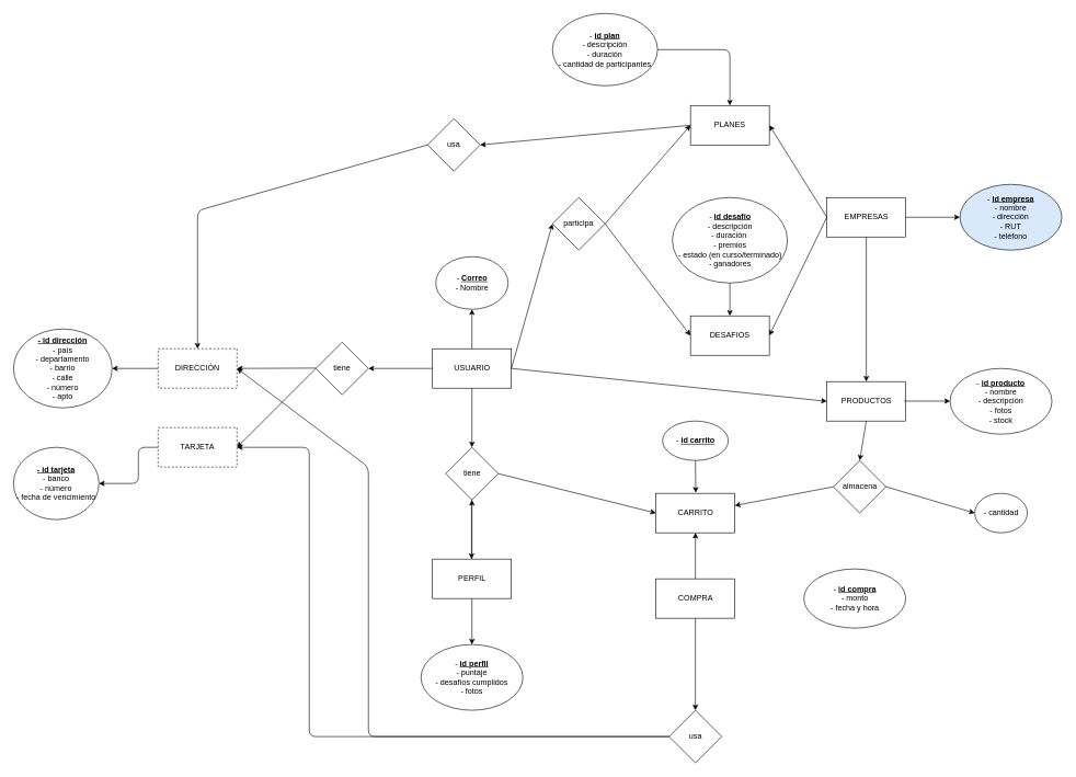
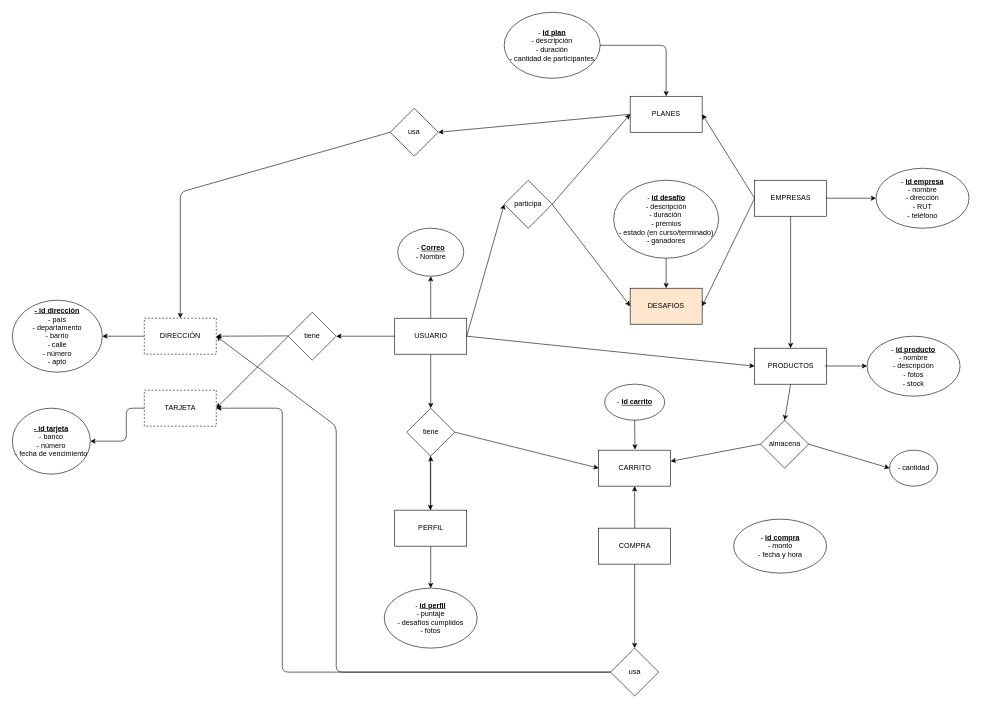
  <mxCell id="0" />
  <mxCell id="1" parent="0" />
  <mxCell id="2" value="USUARIO" style="rounded=0;whiteSpace=wrap;html=1;" vertex="1" parent="1"><mxGeometry x="657.5" y="530" width="120" height="60" as="geometry" /></mxCell>
  <mxCell id="3" value="PLANES" style="rounded=0;whiteSpace=wrap;html=1;" vertex="1" parent="1"><mxGeometry x="1050" y="160" width="120" height="60" as="geometry" /></mxCell>
- <mxCell id="4" value="DESAFIOS" style="rounded=0;whiteSpace=wrap;html=1;" vertex="1" parent="1"><mxGeometry x="1050" y="480" width="120" height="60" as="geometry" /></mxCell>
+ <mxCell id="4" value="DESAFIOS" style="rounded=0;whiteSpace=wrap;html=1;fillColor=#ffe6cc;" vertex="1" parent="1"><mxGeometry x="1050" y="480" width="120" height="60" as="geometry" /></mxCell>
  <mxCell id="5" value="CARRITO" style="rounded=0;whiteSpace=wrap;html=1;" vertex="1" parent="1"><mxGeometry x="997.5" y="750" width="120" height="60" as="geometry" /></mxCell>
  <mxCell id="6" value="" style="endArrow=classic;html=1;exitX=1;exitY=0.5;exitDx=0;exitDy=0;entryX=0;entryY=0.5;entryDx=0;entryDy=0;" edge="1" parent="1" source="40" target="3"><mxGeometry width="50" height="50" relative="1" as="geometry"><mxPoint x="807.5" y="530" as="sourcePoint" /><mxPoint x="857.5" y="480" as="targetPoint" /></mxGeometry></mxCell>
  <mxCell id="7" value="" style="endArrow=classic;html=1;exitX=1;exitY=0.5;exitDx=0;exitDy=0;entryX=0;entryY=0.5;entryDx=0;entryDy=0;" edge="1" parent="1" source="40" target="4"><mxGeometry width="50" height="50" relative="1" as="geometry"><mxPoint x="787.5" y="570" as="sourcePoint" /><mxPoint x="1007.5" y="380" as="targetPoint" /></mxGeometry></mxCell>
  <mxCell id="8" value="EMPRESAS" style="rounded=0;whiteSpace=wrap;html=1;" vertex="1" parent="1"><mxGeometry x="1257.5" y="300" width="120" height="60" as="geometry" /></mxCell>
  <mxCell id="9" value="" style="endArrow=classic;html=1;exitX=0;exitY=0.5;exitDx=0;exitDy=0;entryX=1;entryY=0.5;entryDx=0;entryDy=0;" edge="1" parent="1" source="8" target="3"><mxGeometry width="50" height="50" relative="1" as="geometry"><mxPoint x="997.5" y="540" as="sourcePoint" /><mxPoint x="1047.5" y="490" as="targetPoint" /></mxGeometry></mxCell>
  <mxCell id="10" value="PRODUCTOS" style="rounded=0;whiteSpace=wrap;html=1;" vertex="1" parent="1"><mxGeometry x="1257.5" y="580" width="120" height="60" as="geometry" /></mxCell>
  <mxCell id="11" value="" style="endArrow=classic;html=1;entryX=1;entryY=0.5;entryDx=0;entryDy=0;exitX=0;exitY=0.5;exitDx=0;exitDy=0;" edge="1" parent="1" source="8" target="4"><mxGeometry width="50" height="50" relative="1" as="geometry"><mxPoint x="1257.5" y="370" as="sourcePoint" /><mxPoint x="1127.5" y="380" as="targetPoint" /></mxGeometry></mxCell>
  <mxCell id="12" value="" style="endArrow=classic;html=1;exitX=0.5;exitY=1;exitDx=0;exitDy=0;entryX=0.5;entryY=0;entryDx=0;entryDy=0;" edge="1" parent="1" source="8" target="10"><mxGeometry width="50" height="50" relative="1" as="geometry"><mxPoint x="1267.5" y="380" as="sourcePoint" /><mxPoint x="1317.5" y="560" as="targetPoint" /></mxGeometry></mxCell>
  <mxCell id="13" value="" style="endArrow=classic;html=1;entryX=0.5;entryY=0;entryDx=0;entryDy=0;exitX=0.5;exitY=1;exitDx=0;exitDy=0;" edge="1" parent="1" source="10" target="52"><mxGeometry width="50" height="50" relative="1" as="geometry"><mxPoint x="1317.5" y="620" as="sourcePoint" /><mxPoint x="1247.5" y="650" as="targetPoint" /></mxGeometry></mxCell>
  <mxCell id="14" value="" style="endArrow=classic;html=1;entryX=0;entryY=0.5;entryDx=0;entryDy=0;exitX=1;exitY=0.5;exitDx=0;exitDy=0;" edge="1" parent="1" source="23" target="5"><mxGeometry width="50" height="50" relative="1" as="geometry"><mxPoint x="777.5" y="560" as="sourcePoint" /><mxPoint x="1007.5" y="510" as="targetPoint" /></mxGeometry></mxCell>
  <mxCell id="15" value="" style="endArrow=classic;html=1;entryX=0;entryY=0.5;entryDx=0;entryDy=0;" edge="1" parent="1" target="10"><mxGeometry width="50" height="50" relative="1" as="geometry"><mxPoint x="777.5" y="560" as="sourcePoint" /><mxPoint x="1007.5" y="750" as="targetPoint" /></mxGeometry></mxCell>
  <mxCell id="16" style="edgeStyle=orthogonalEdgeStyle;rounded=0;orthogonalLoop=1;jettySize=auto;html=1;entryX=0.5;entryY=1;entryDx=0;entryDy=0;exitX=0.5;exitY=0;exitDx=0;exitDy=0;" edge="1" parent="1" source="17" target="5"><mxGeometry relative="1" as="geometry"><mxPoint x="1058" y="810" as="targetPoint" /></mxGeometry></mxCell>
  <mxCell id="17" value="COMPRA" style="rounded=0;whiteSpace=wrap;html=1;" vertex="1" parent="1"><mxGeometry x="997.5" y="880" width="120" height="60" as="geometry" /></mxCell>
- <mxCell id="18" value="- &lt;u&gt;&lt;b&gt;Correo&lt;/b&gt;&lt;/u&gt;&lt;br&gt;- Nombre&lt;br&gt;" style="ellipse;whiteSpace=wrap;html=1;" vertex="1" parent="1"><mxGeometry x="662.5" y="390" width="110" height="80" as="geometry" /></mxCell>
+ <mxCell id="18" value="- &lt;u&gt;&lt;b&gt;Correo&lt;/b&gt;&lt;/u&gt;&lt;br&gt;- Nombre&lt;br&gt;" style="ellipse;whiteSpace=wrap;html=1;" vertex="1" parent="1"><mxGeometry x="662.5" y="380" width="110" height="80" as="geometry" /></mxCell>
  <mxCell id="19" value="" style="edgeStyle=orthogonalEdgeStyle;rounded=0;orthogonalLoop=1;jettySize=auto;html=1;" edge="1" parent="1" source="20" target="23"><mxGeometry relative="1" as="geometry" /></mxCell>
  <mxCell id="20" value="PERFIL" style="rounded=0;whiteSpace=wrap;html=1;" vertex="1" parent="1"><mxGeometry x="657.5" y="850" width="120" height="60" as="geometry" /></mxCell>
  <mxCell id="21" value="" style="endArrow=classic;html=1;exitX=0.5;exitY=1;exitDx=0;exitDy=0;" edge="1" parent="1" source="2" target="23"><mxGeometry width="50" height="50" relative="1" as="geometry"><mxPoint x="787.5" y="570" as="sourcePoint" /><mxPoint x="717.5" y="720" as="targetPoint" /></mxGeometry></mxCell>
  <mxCell id="22" value="- &lt;u style=&quot;font-weight: bold&quot;&gt;id perfil&lt;/u&gt;&lt;br&gt;- puntaje&lt;br&gt;- desafíos cumplidos&lt;br&gt;- fotos" style="ellipse;whiteSpace=wrap;html=1;" vertex="1" parent="1"><mxGeometry x="640" y="980" width="155" height="100" as="geometry" /></mxCell>
  <mxCell id="23" value="tiene" style="rhombus;whiteSpace=wrap;html=1;" vertex="1" parent="1"><mxGeometry x="677.5" y="680" width="80" height="80" as="geometry" /></mxCell>
  <mxCell id="24" value="" style="endArrow=classic;html=1;exitX=0.5;exitY=1;exitDx=0;exitDy=0;" edge="1" parent="1"><mxGeometry width="50" height="50" relative="1" as="geometry"><mxPoint x="716.91" y="760" as="sourcePoint" /><mxPoint x="716.91" y="850" as="targetPoint" /></mxGeometry></mxCell>
  <mxCell id="25" value="" style="endArrow=classic;html=1;exitX=0.5;exitY=1;exitDx=0;exitDy=0;entryX=0.5;entryY=0;entryDx=0;entryDy=0;" edge="1" parent="1" source="20" target="22"><mxGeometry width="50" height="50" relative="1" as="geometry"><mxPoint x="726.91" y="770" as="sourcePoint" /><mxPoint x="726.91" y="860" as="targetPoint" /></mxGeometry></mxCell>
  <mxCell id="26" value="tiene" style="rhombus;whiteSpace=wrap;html=1;" vertex="1" parent="1"><mxGeometry x="480" y="520" width="80" height="80" as="geometry" /></mxCell>
  <mxCell id="27" value="" style="endArrow=classic;html=1;exitX=0;exitY=0.5;exitDx=0;exitDy=0;entryX=1;entryY=0.5;entryDx=0;entryDy=0;" edge="1" parent="1" source="2" target="26"><mxGeometry width="50" height="50" relative="1" as="geometry"><mxPoint x="727.5" y="600" as="sourcePoint" /><mxPoint x="727.5" y="690" as="targetPoint" /></mxGeometry></mxCell>
  <mxCell id="28" value="DIRECCIÓN" style="rounded=0;whiteSpace=wrap;html=1;dashed=1;" vertex="1" parent="1"><mxGeometry x="240" y="530" width="120" height="60" as="geometry" /></mxCell>
  <mxCell id="29" value="" style="endArrow=classic;html=1;exitX=0;exitY=0.5;exitDx=0;exitDy=0;entryX=1;entryY=0.5;entryDx=0;entryDy=0;" edge="1" parent="1" target="28"><mxGeometry width="50" height="50" relative="1" as="geometry"><mxPoint x="480" y="559.5" as="sourcePoint" /><mxPoint x="382.5" y="559.5" as="targetPoint" /></mxGeometry></mxCell>
  <mxCell id="30" value="TARJETA" style="rounded=0;whiteSpace=wrap;html=1;dashed=1;" vertex="1" parent="1"><mxGeometry x="240" y="650" width="120" height="60" as="geometry" /></mxCell>
  <mxCell id="31" value="" style="endArrow=classic;html=1;exitX=0;exitY=0.5;exitDx=0;exitDy=0;entryX=1;entryY=0.5;entryDx=0;entryDy=0;" edge="1" parent="1" source="26" target="30"><mxGeometry width="50" height="50" relative="1" as="geometry"><mxPoint x="490" y="569.5" as="sourcePoint" /><mxPoint x="370" y="570" as="targetPoint" /></mxGeometry></mxCell>
  <mxCell id="32" value="" style="endArrow=classic;html=1;exitX=0.5;exitY=0;exitDx=0;exitDy=0;entryX=0.5;entryY=1;entryDx=0;entryDy=0;" edge="1" parent="1" source="2" target="18"><mxGeometry width="50" height="50" relative="1" as="geometry"><mxPoint x="627.5" y="460" as="sourcePoint" /><mxPoint x="530" y="460" as="targetPoint" /></mxGeometry></mxCell>
  <mxCell id="33" value="usa" style="rhombus;whiteSpace=wrap;html=1;" vertex="1" parent="1"><mxGeometry x="650" y="180" width="80" height="80" as="geometry" /></mxCell>
  <mxCell id="34" value="" style="endArrow=classic;html=1;exitX=0;exitY=0.5;exitDx=0;exitDy=0;entryX=1;entryY=0.5;entryDx=0;entryDy=0;" edge="1" parent="1" source="3" target="33"><mxGeometry width="50" height="50" relative="1" as="geometry"><mxPoint x="787.5" y="340" as="sourcePoint" /><mxPoint x="997.5" y="100" as="targetPoint" /></mxGeometry></mxCell>
  <mxCell id="35" value="" style="endArrow=classic;html=1;entryX=0.5;entryY=0;entryDx=0;entryDy=0;exitX=0;exitY=0.5;exitDx=0;exitDy=0;" edge="1" parent="1" source="33" target="28"><mxGeometry width="50" height="50" relative="1" as="geometry"><mxPoint x="448" y="310" as="sourcePoint" /><mxPoint x="20" y="310" as="targetPoint" /><Array as="points"><mxPoint x="300" y="320" /></Array></mxGeometry></mxCell>
- <mxCell id="36" value="- &lt;u style=&quot;font-weight: bold&quot;&gt;id empresa&lt;/u&gt;&lt;br&gt;- nombre&lt;br&gt;- dirección&lt;br&gt;- RUT&lt;br&gt;- teléfono" style="ellipse;whiteSpace=wrap;html=1;fillColor=#dae8fc;" vertex="1" parent="1"><mxGeometry x="1460" y="280" width="155" height="100" as="geometry" /></mxCell>
+ <mxCell id="36" value="- &lt;u style=&quot;font-weight: bold&quot;&gt;id empresa&lt;/u&gt;&lt;br&gt;- nombre&lt;br&gt;- dirección&lt;br&gt;- RUT&lt;br&gt;- teléfono" style="ellipse;whiteSpace=wrap;html=1;" vertex="1" parent="1"><mxGeometry x="1460" y="280" width="155" height="100" as="geometry" /></mxCell>
  <mxCell id="37" value="" style="endArrow=classic;html=1;entryX=0;entryY=0.5;entryDx=0;entryDy=0;exitX=1;exitY=0.5;exitDx=0;exitDy=0;" edge="1" parent="1" source="8" target="36"><mxGeometry width="50" height="50" relative="1" as="geometry"><mxPoint x="1380" y="370" as="sourcePoint" /><mxPoint x="1127.5" y="510" as="targetPoint" /></mxGeometry></mxCell>
  <mxCell id="38" value="- &lt;u style=&quot;font-weight: bold&quot;&gt;id producto&lt;/u&gt;&lt;br&gt;- nombre&lt;br&gt;- descripción&lt;br&gt;- fotos&lt;br&gt;- stock" style="ellipse;whiteSpace=wrap;html=1;" vertex="1" parent="1"><mxGeometry x="1445" y="560" width="155" height="100" as="geometry" /></mxCell>
  <mxCell id="39" value="" style="endArrow=classic;html=1;entryX=0;entryY=0.5;entryDx=0;entryDy=0;" edge="1" parent="1"><mxGeometry width="50" height="50" relative="1" as="geometry"><mxPoint x="1375" y="609.66" as="sourcePoint" /><mxPoint x="1445" y="609.66" as="targetPoint" /></mxGeometry></mxCell>
  <mxCell id="40" value="participa" style="rhombus;whiteSpace=wrap;html=1;" vertex="1" parent="1"><mxGeometry x="840" y="300" width="80" height="80" as="geometry" /></mxCell>
  <mxCell id="41" value="" style="endArrow=classic;html=1;entryX=0;entryY=0.5;entryDx=0;entryDy=0;exitX=1;exitY=0.5;exitDx=0;exitDy=0;" edge="1" parent="1" source="2" target="40"><mxGeometry width="50" height="50" relative="1" as="geometry"><mxPoint x="770" y="610" as="sourcePoint" /><mxPoint x="1250" y="660" as="targetPoint" /></mxGeometry></mxCell>
  <mxCell id="42" value="- &lt;u style=&quot;font-weight: bold&quot;&gt;id plan&lt;/u&gt;&lt;br&gt;- descripción&lt;br&gt;- duración&lt;br&gt;- cantidad de participantes&lt;br&gt;" style="ellipse;whiteSpace=wrap;html=1;" vertex="1" parent="1"><mxGeometry x="840" y="20" width="160" height="110" as="geometry" /></mxCell>
  <mxCell id="43" value="" style="endArrow=classic;html=1;exitX=1;exitY=0.5;exitDx=0;exitDy=0;entryX=0.5;entryY=0;entryDx=0;entryDy=0;" edge="1" parent="1" source="42" target="3"><mxGeometry width="50" height="50" relative="1" as="geometry"><mxPoint x="1040" y="70" as="sourcePoint" /><mxPoint x="1090" y="20" as="targetPoint" /><Array as="points"><mxPoint x="1110" y="75" /></Array></mxGeometry></mxCell>
  <mxCell id="44" value="- &lt;u style=&quot;font-weight: bold&quot;&gt;id desafío&lt;/u&gt;&lt;br&gt;- descripción&lt;br&gt;- duración&amp;nbsp;&lt;br&gt;- premios&lt;br&gt;- estado (en curso/terminado)&lt;br&gt;- ganadores" style="ellipse;whiteSpace=wrap;html=1;" vertex="1" parent="1"><mxGeometry x="1022.5" y="300" width="175" height="130" as="geometry" /></mxCell>
  <mxCell id="45" value="" style="endArrow=classic;html=1;exitX=0.5;exitY=1;exitDx=0;exitDy=0;entryX=0.5;entryY=0;entryDx=0;entryDy=0;" edge="1" parent="1" source="44" target="4"><mxGeometry width="50" height="50" relative="1" as="geometry"><mxPoint x="1200" y="360" as="sourcePoint" /><mxPoint x="1110" y="450" as="targetPoint" /></mxGeometry></mxCell>
  <mxCell id="46" value="&lt;b&gt;&lt;u&gt;- id dirección&lt;/u&gt;&lt;/b&gt;&lt;br&gt;- país&lt;br&gt;- departamento&lt;br&gt;- barrio&lt;br&gt;- calle&lt;br&gt;- número&lt;br&gt;- apto" style="ellipse;whiteSpace=wrap;html=1;" vertex="1" parent="1"><mxGeometry x="20" y="500" width="150" height="120" as="geometry" /></mxCell>
  <mxCell id="47" value="" style="endArrow=classic;html=1;exitX=0;exitY=0.5;exitDx=0;exitDy=0;entryX=1;entryY=0.5;entryDx=0;entryDy=0;" edge="1" parent="1" source="28" target="46"><mxGeometry width="50" height="50" relative="1" as="geometry"><mxPoint x="230" y="480" as="sourcePoint" /><mxPoint x="110" y="480.5" as="targetPoint" /></mxGeometry></mxCell>
  <mxCell id="48" value="&lt;b&gt;&lt;u&gt;- id tarjeta&lt;br&gt;&lt;/u&gt;&lt;/b&gt;- banco&lt;br&gt;- número&lt;br&gt;- fecha de vencimiento" style="ellipse;whiteSpace=wrap;html=1;" vertex="1" parent="1"><mxGeometry x="20" y="680" width="130" height="110" as="geometry" /></mxCell>
  <mxCell id="49" value="" style="endArrow=classic;html=1;exitX=0;exitY=0.5;exitDx=0;exitDy=0;entryX=1;entryY=0.5;entryDx=0;entryDy=0;" edge="1" parent="1" source="30" target="48"><mxGeometry width="50" height="50" relative="1" as="geometry"><mxPoint x="230" y="680" as="sourcePoint" /><mxPoint x="160" y="680" as="targetPoint" /><Array as="points"><mxPoint x="210" y="680" /><mxPoint x="210" y="735" /></Array></mxGeometry></mxCell>
  <mxCell id="50" value="- &lt;u style=&quot;font-weight: bold&quot;&gt;id carrito&lt;/u&gt;" style="ellipse;whiteSpace=wrap;html=1;" vertex="1" parent="1"><mxGeometry x="1007.5" y="640" width="100" height="60" as="geometry" /></mxCell>
  <mxCell id="51" value="" style="endArrow=classic;html=1;exitX=0.5;exitY=1;exitDx=0;exitDy=0;" edge="1" parent="1" source="50"><mxGeometry width="50" height="50" relative="1" as="geometry"><mxPoint x="1220" y="800" as="sourcePoint" /><mxPoint x="1058" y="749" as="targetPoint" /></mxGeometry></mxCell>
  <mxCell id="52" value="almacena" style="rhombus;whiteSpace=wrap;html=1;" vertex="1" parent="1"><mxGeometry x="1267.5" y="700" width="80" height="80" as="geometry" /></mxCell>
  <mxCell id="53" value="" style="endArrow=classic;html=1;exitX=0;exitY=0.5;exitDx=0;exitDy=0;" edge="1" parent="1" source="52" target="5"><mxGeometry width="50" height="50" relative="1" as="geometry"><mxPoint x="1210" y="750" as="sourcePoint" /><mxPoint x="1210" y="840" as="targetPoint" /></mxGeometry></mxCell>
  <mxCell id="54" value="- cantidad" style="ellipse;whiteSpace=wrap;html=1;" vertex="1" parent="1"><mxGeometry x="1482.5" y="750" width="80" height="60" as="geometry" /></mxCell>
  <mxCell id="55" value="" style="endArrow=classic;html=1;exitX=1;exitY=0.5;exitDx=0;exitDy=0;entryX=0;entryY=0.5;entryDx=0;entryDy=0;" edge="1" parent="1" source="52" target="54"><mxGeometry width="50" height="50" relative="1" as="geometry"><mxPoint x="1377.5" y="880" as="sourcePoint" /><mxPoint x="1217.5" y="880" as="targetPoint" /></mxGeometry></mxCell>
  <mxCell id="56" value="usa" style="rhombus;whiteSpace=wrap;html=1;" vertex="1" parent="1"><mxGeometry x="1017.5" y="1080" width="80" height="80" as="geometry" /></mxCell>
  <mxCell id="57" value="" style="endArrow=classic;html=1;exitX=0.5;exitY=1;exitDx=0;exitDy=0;entryX=0.5;entryY=0;entryDx=0;entryDy=0;" edge="1" parent="1" source="17" target="56"><mxGeometry width="50" height="50" relative="1" as="geometry"><mxPoint x="110" y="1060" as="sourcePoint" /><mxPoint x="160" y="1010" as="targetPoint" /></mxGeometry></mxCell>
  <mxCell id="58" value="" style="endArrow=classic;html=1;exitX=0;exitY=0.5;exitDx=0;exitDy=0;entryX=1;entryY=0.5;entryDx=0;entryDy=0;" edge="1" parent="1" source="56" target="30"><mxGeometry width="50" height="50" relative="1" as="geometry"><mxPoint x="879.5" y="1040" as="sourcePoint" /><mxPoint x="410" y="1120" as="targetPoint" /><Array as="points"><mxPoint x="470" y="1120" /><mxPoint x="470" y="680" /></Array></mxGeometry></mxCell>
  <mxCell id="59" value="" style="endArrow=classic;html=1;exitX=0;exitY=0.5;exitDx=0;exitDy=0;entryX=1;entryY=0.5;entryDx=0;entryDy=0;" edge="1" parent="1" source="56" target="28"><mxGeometry width="50" height="50" relative="1" as="geometry"><mxPoint x="947.5" y="1160" as="sourcePoint" /><mxPoint x="290" y="720" as="targetPoint" /><Array as="points"><mxPoint x="560" y="1120" /><mxPoint x="560" y="710" /></Array></mxGeometry></mxCell>
  <mxCell id="60" value="- &lt;u style=&quot;font-weight: bold&quot;&gt;id compra&lt;/u&gt;&lt;br&gt;- monto&lt;br&gt;- fecha y hora&lt;br&gt;" style="ellipse;whiteSpace=wrap;html=1;" vertex="1" parent="1"><mxGeometry x="1222.5" y="865" width="155" height="90" as="geometry" /></mxCell>
